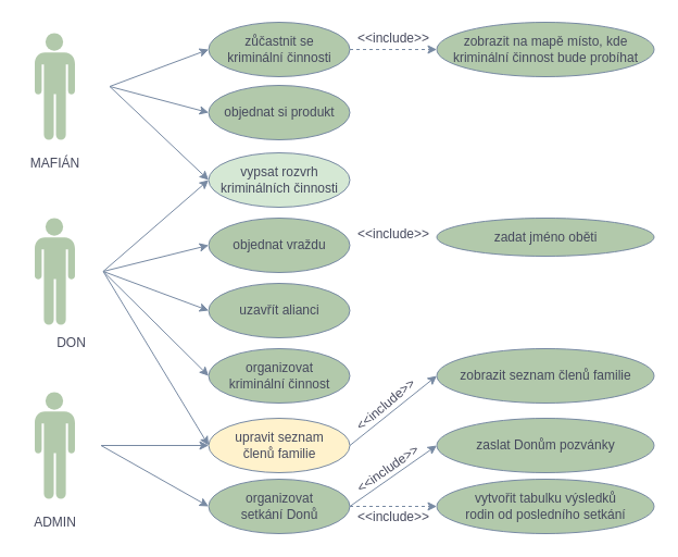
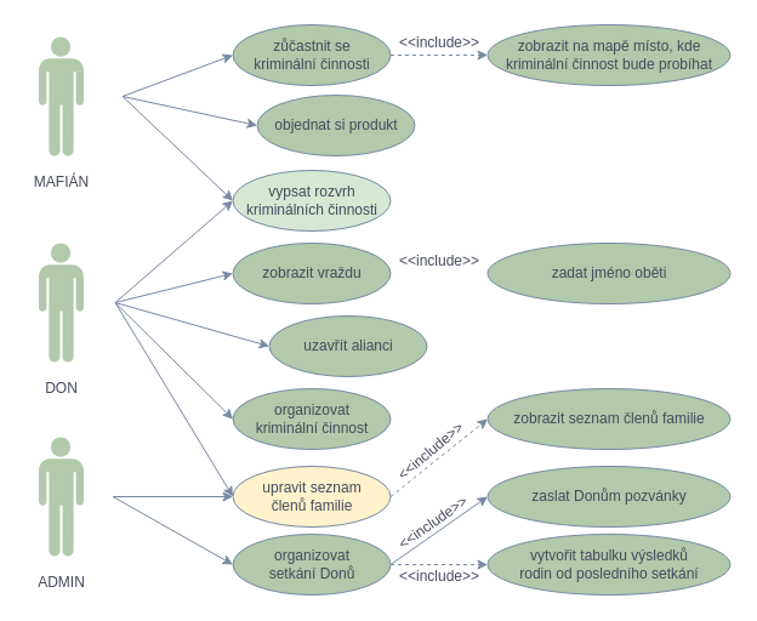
  <mxCell id="0" />
  <mxCell id="1" parent="0" />
  <mxCell id="2" style="edgeStyle=none;rounded=0;orthogonalLoop=1;jettySize=auto;html=1;entryX=0;entryY=0.5;entryDx=0;entryDy=0;strokeColor=#788AA3;fontColor=#46495D;" edge="1" parent="1" target="23"><mxGeometry relative="1" as="geometry"><mxPoint x="101.035" y="96.023" as="targetPoint" /><mxPoint x="100.5" y="79" as="sourcePoint" /></mxGeometry></mxCell>
  <mxCell id="3" style="edgeStyle=none;rounded=0;orthogonalLoop=1;jettySize=auto;html=1;entryX=0;entryY=0.5;entryDx=0;entryDy=0;strokeColor=#788AA3;fontColor=#46495D;" edge="1" parent="1" target="22"><mxGeometry relative="1" as="geometry"><mxPoint x="100.5" y="79" as="sourcePoint" /></mxGeometry></mxCell>
  <mxCell id="4" style="edgeStyle=none;rounded=0;orthogonalLoop=1;jettySize=auto;html=1;entryX=0;entryY=0.5;entryDx=0;entryDy=0;strokeColor=#788AA3;fontColor=#46495D;" edge="1" parent="1" target="19"><mxGeometry relative="1" as="geometry"><mxPoint x="100.5" y="79" as="sourcePoint" /></mxGeometry></mxCell>
  <mxCell id="5" value="" style="shape=mxgraph.signs.people.man_1;html=1;pointerEvents=1;fillColor=#B2C9AB;strokeColor=none;verticalLabelPosition=bottom;verticalAlign=top;align=center;fontColor=#46495D;" vertex="1" parent="1"><mxGeometry x="31.5" y="30" width="37" height="98" as="geometry" /></mxCell>
  <mxCell id="6" style="edgeStyle=none;rounded=0;orthogonalLoop=1;jettySize=auto;html=1;entryX=0;entryY=0.5;entryDx=0;entryDy=0;strokeColor=#788AA3;fontColor=#46495D;" edge="1" parent="1" target="26"><mxGeometry relative="1" as="geometry"><mxPoint x="94.5" y="249" as="sourcePoint" /></mxGeometry></mxCell>
  <mxCell id="7" style="edgeStyle=none;rounded=0;orthogonalLoop=1;jettySize=auto;html=1;entryX=0;entryY=0.5;entryDx=0;entryDy=0;strokeColor=#788AA3;fontColor=#46495D;" edge="1" parent="1" target="25"><mxGeometry relative="1" as="geometry"><mxPoint x="94.5" y="249" as="sourcePoint" /></mxGeometry></mxCell>
  <mxCell id="8" style="edgeStyle=none;rounded=0;orthogonalLoop=1;jettySize=auto;html=1;entryX=0;entryY=0.5;entryDx=0;entryDy=0;strokeColor=#788AA3;fontColor=#46495D;" edge="1" parent="1" target="24"><mxGeometry relative="1" as="geometry"><mxPoint x="94.5" y="249" as="sourcePoint" /></mxGeometry></mxCell>
  <mxCell id="9" style="edgeStyle=none;rounded=0;orthogonalLoop=1;jettySize=auto;html=1;entryX=0;entryY=0.5;entryDx=0;entryDy=0;strokeColor=#788AA3;fontColor=#46495D;" edge="1" parent="1" target="23"><mxGeometry relative="1" as="geometry"><mxPoint x="94.5" y="249" as="sourcePoint" /></mxGeometry></mxCell>
  <mxCell id="10" style="edgeStyle=none;rounded=0;orthogonalLoop=1;jettySize=auto;html=1;entryX=0;entryY=0.5;entryDx=0;entryDy=0;strokeColor=#788AA3;fontColor=#46495D;" edge="1" parent="1" target="29"><mxGeometry relative="1" as="geometry"><mxPoint x="94.5" y="249" as="sourcePoint" /></mxGeometry></mxCell>
  <mxCell id="11" value="" style="shape=mxgraph.signs.people.man_1;html=1;pointerEvents=1;fillColor=#B2C9AB;strokeColor=none;verticalLabelPosition=bottom;verticalAlign=top;align=center;fontColor=#46495D;" vertex="1" parent="1"><mxGeometry x="31.5" y="200" width="37" height="98" as="geometry" /></mxCell>
  <mxCell id="12" style="edgeStyle=none;rounded=0;orthogonalLoop=1;jettySize=auto;html=1;entryX=0;entryY=0.5;entryDx=0;entryDy=0;strokeColor=#788AA3;fontColor=#46495D;" edge="1" parent="1" target="29"><mxGeometry relative="1" as="geometry"><mxPoint x="92.5" y="409" as="sourcePoint" /></mxGeometry></mxCell>
  <mxCell id="13" style="edgeStyle=none;rounded=0;orthogonalLoop=1;jettySize=auto;html=1;entryX=0;entryY=0.5;entryDx=0;entryDy=0;strokeColor=#788AA3;fontColor=#46495D;" edge="1" parent="1" target="31"><mxGeometry relative="1" as="geometry"><mxPoint x="92.5" y="409" as="sourcePoint" /></mxGeometry></mxCell>
  <mxCell id="14" value="" style="shape=mxgraph.signs.people.man_1;html=1;pointerEvents=1;fillColor=#B2C9AB;strokeColor=none;verticalLabelPosition=bottom;verticalAlign=top;align=center;fontColor=#46495D;" vertex="1" parent="1"><mxGeometry x="31.5" y="360" width="37" height="98" as="geometry" /></mxCell>
  <mxCell id="15" value="ADMIN" style="text;html=1;align=center;verticalAlign=middle;resizable=0;points=[];autosize=1;strokeColor=none;fillColor=none;fontColor=#46495D;" vertex="1" parent="1"><mxGeometry x="25" y="470" width="50" height="20" as="geometry" /></mxCell>
- <mxCell id="16" value="DON" style="text;html=1;align=center;verticalAlign=middle;resizable=0;points=[];autosize=1;strokeColor=none;fillColor=none;fontColor=#46495D;" vertex="1" parent="1"><mxGeometry x="45" y="305" width="40" height="20" as="geometry" /></mxCell>
+ <mxCell id="16" value="DON" style="text;html=1;align=center;verticalAlign=middle;resizable=0;points=[];autosize=1;strokeColor=none;fillColor=none;fontColor=#46495D;" vertex="1" parent="1"><mxGeometry x="30" y="310" width="40" height="20" as="geometry" /></mxCell>
  <mxCell id="17" value="MAFIÁN" style="text;html=1;align=center;verticalAlign=middle;resizable=0;points=[];autosize=1;strokeColor=none;fillColor=none;fontColor=#46495D;" vertex="1" parent="1"><mxGeometry x="20" y="140" width="60" height="20" as="geometry" /></mxCell>
  <mxCell id="18" style="edgeStyle=orthogonalEdgeStyle;rounded=0;orthogonalLoop=1;jettySize=auto;html=1;exitX=1;exitY=0.5;exitDx=0;exitDy=0;entryX=0;entryY=0.5;entryDx=0;entryDy=0;dashed=1;strokeColor=#788AA3;fontColor=#46495D;" edge="1" parent="1" source="19" target="20"><mxGeometry relative="1" as="geometry" /></mxCell>
  <mxCell id="19" value="zůčastnit se&lt;br&gt;kriminální činnosti" style="ellipse;whiteSpace=wrap;html=1;fillColor=#B2C9AB;strokeColor=#788AA3;fontColor=#46495D;" vertex="1" parent="1"><mxGeometry x="191.5" y="20" width="130" height="50" as="geometry" /></mxCell>
  <mxCell id="20" value="zobrazit na mapě místo, kde kriminální činnost bude probíhat" style="ellipse;whiteSpace=wrap;html=1;fillColor=#B2C9AB;strokeColor=#788AA3;fontColor=#46495D;" vertex="1" parent="1"><mxGeometry x="401.5" y="20" width="200" height="50" as="geometry" /></mxCell>
  <mxCell id="21" value="&amp;lt;&amp;lt;include&amp;gt;&amp;gt;" style="text;html=1;strokeColor=none;fillColor=none;align=center;verticalAlign=middle;whiteSpace=wrap;rounded=0;fontColor=#46495D;" vertex="1" parent="1"><mxGeometry x="331.5" y="20" width="60" height="30" as="geometry" /></mxCell>
- <mxCell id="22" value="objednat si produkt" style="ellipse;whiteSpace=wrap;html=1;fillColor=#B2C9AB;strokeColor=#788AA3;fontColor=#46495D;" vertex="1" parent="1"><mxGeometry x="191.5" y="78" width="130" height="50" as="geometry" /></mxCell>
+ <mxCell id="22" value="objednat si produkt" style="ellipse;whiteSpace=wrap;html=1;fillColor=#B2C9AB;strokeColor=#788AA3;fontColor=#46495D;" vertex="1" parent="1"><mxGeometry x="211.5" y="78" width="130" height="50" as="geometry" /></mxCell>
  <mxCell id="23" value="vypsat rozvrh kriminálních činnosti" style="ellipse;whiteSpace=wrap;html=1;fillColor=#d5e8d4;strokeColor=#788AA3;fontColor=#46495D;" vertex="1" parent="1"><mxGeometry x="191.5" y="140" width="130" height="50" as="geometry" /></mxCell>
- <mxCell id="24" value="objednat vraždu" style="ellipse;whiteSpace=wrap;html=1;fillColor=#B2C9AB;strokeColor=#788AA3;fontColor=#46495D;" vertex="1" parent="1"><mxGeometry x="191.5" y="200" width="130" height="50" as="geometry" /></mxCell>
- <mxCell id="25" value="uzavřít alianci" style="ellipse;whiteSpace=wrap;html=1;fillColor=#B2C9AB;strokeColor=#788AA3;fontColor=#46495D;" vertex="1" parent="1"><mxGeometry x="191.5" y="260" width="130" height="50" as="geometry" /></mxCell>
+ <mxCell id="24" value="zobrazit vraždu" style="ellipse;whiteSpace=wrap;html=1;fillColor=#B2C9AB;strokeColor=#788AA3;fontColor=#46495D;" vertex="1" parent="1"><mxGeometry x="191.5" y="200" width="130" height="50" as="geometry" /></mxCell>
+ <mxCell id="25" value="uzavřít alianci" style="ellipse;whiteSpace=wrap;html=1;fillColor=#B2C9AB;strokeColor=#788AA3;fontColor=#46495D;" vertex="1" parent="1"><mxGeometry x="221.5" y="260" width="130" height="50" as="geometry" /></mxCell>
  <mxCell id="26" value="organizovat&lt;br&gt;kriminální činnost" style="ellipse;whiteSpace=wrap;html=1;fillColor=#B2C9AB;strokeColor=#788AA3;fontColor=#46495D;" vertex="1" parent="1"><mxGeometry x="191.5" y="320" width="130" height="50" as="geometry" /></mxCell>
- <mxCell id="27" style="rounded=0;orthogonalLoop=1;jettySize=auto;html=1;exitX=1;exitY=0.5;exitDx=0;exitDy=0;entryX=0;entryY=0.5;entryDx=0;entryDy=0;dashed=0;strokeColor=#788AA3;fontColor=#46495D;" edge="1" parent="1" source="29" target="34"><mxGeometry relative="1" as="geometry" /></mxCell>
+ <mxCell id="27" style="rounded=0;orthogonalLoop=1;jettySize=auto;html=1;exitX=1;exitY=0.5;exitDx=0;exitDy=0;entryX=0;entryY=0.5;entryDx=0;entryDy=0;dashed=1;strokeColor=#788AA3;fontColor=#46495D;" edge="1" parent="1" source="29" target="34"><mxGeometry relative="1" as="geometry" /></mxCell>
  <mxCell id="28" style="edgeStyle=none;rounded=0;orthogonalLoop=1;jettySize=auto;html=1;exitX=1;exitY=0.5;exitDx=0;exitDy=0;entryX=0;entryY=0.5;entryDx=0;entryDy=0;dashed=0;strokeColor=#788AA3;fontColor=#46495D;" edge="1" parent="1" source="31" target="35"><mxGeometry relative="1" as="geometry" /></mxCell>
  <mxCell id="29" value="upravit seznam&lt;br&gt;členů familie" style="ellipse;whiteSpace=wrap;html=1;fillColor=#fff2cc;strokeColor=#788AA3;fontColor=#46495D;" vertex="1" parent="1"><mxGeometry x="191.5" y="384" width="130" height="50" as="geometry" /></mxCell>
  <mxCell id="30" style="edgeStyle=none;rounded=0;orthogonalLoop=1;jettySize=auto;html=1;exitX=1;exitY=0.5;exitDx=0;exitDy=0;entryX=0;entryY=0.5;entryDx=0;entryDy=0;dashed=1;strokeColor=#788AA3;fontColor=#46495D;" edge="1" parent="1" source="31" target="36"><mxGeometry relative="1" as="geometry" /></mxCell>
  <mxCell id="31" value="organizovat&lt;br&gt;setkání Donů" style="ellipse;whiteSpace=wrap;html=1;fillColor=#B2C9AB;strokeColor=#788AA3;fontColor=#46495D;" vertex="1" parent="1"><mxGeometry x="191.5" y="440" width="130" height="50" as="geometry" /></mxCell>
- <mxCell id="32" value="zadat jméno oběti" style="ellipse;whiteSpace=wrap;html=1;fillColor=#B2C9AB;strokeColor=#788AA3;fontColor=#46495D;" vertex="1" parent="1"><mxGeometry x="401.5" y="200" width="200" height="35" as="geometry" /></mxCell>
+ <mxCell id="32" value="zadat jméno oběti" style="ellipse;whiteSpace=wrap;html=1;fillColor=#B2C9AB;strokeColor=#788AA3;fontColor=#46495D;" vertex="1" parent="1"><mxGeometry x="401.5" y="200" width="200" height="50" as="geometry" /></mxCell>
  <mxCell id="33" value="&amp;lt;&amp;lt;include&amp;gt;&amp;gt;" style="text;html=1;strokeColor=none;fillColor=none;align=center;verticalAlign=middle;whiteSpace=wrap;rounded=0;fontColor=#46495D;" vertex="1" parent="1"><mxGeometry x="331.5" y="200" width="60" height="30" as="geometry" /></mxCell>
  <mxCell id="34" value="zobrazit seznam členů familie" style="ellipse;whiteSpace=wrap;html=1;fillColor=#B2C9AB;strokeColor=#788AA3;fontColor=#46495D;" vertex="1" parent="1"><mxGeometry x="401.5" y="320" width="200" height="50" as="geometry" /></mxCell>
  <mxCell id="35" value="zaslat Donům pozvánky" style="ellipse;whiteSpace=wrap;html=1;fillColor=#B2C9AB;strokeColor=#788AA3;fontColor=#46495D;" vertex="1" parent="1"><mxGeometry x="401.5" y="384" width="200" height="50" as="geometry" /></mxCell>
  <mxCell id="36" value="vytvořit tabulku výsledků&lt;br&gt;rodin od posledního setkání" style="ellipse;whiteSpace=wrap;html=1;fillColor=#B2C9AB;strokeColor=#788AA3;fontColor=#46495D;" vertex="1" parent="1"><mxGeometry x="401.5" y="440" width="200" height="50" as="geometry" /></mxCell>
  <mxCell id="37" value="&amp;lt;&amp;lt;include&amp;gt;&amp;gt;" style="text;html=1;strokeColor=none;fillColor=none;align=center;verticalAlign=middle;whiteSpace=wrap;rounded=0;rotation=-40;fontColor=#46495D;" vertex="1" parent="1"><mxGeometry x="324.5" y="357" width="60" height="30" as="geometry" /></mxCell>
  <mxCell id="38" value="&amp;lt;&amp;lt;include&amp;gt;&amp;gt;" style="text;html=1;strokeColor=none;fillColor=none;align=center;verticalAlign=middle;whiteSpace=wrap;rounded=0;rotation=-35;fontColor=#46495D;" vertex="1" parent="1"><mxGeometry x="326.5" y="416" width="60" height="30" as="geometry" /></mxCell>
  <mxCell id="39" value="&amp;lt;&amp;lt;include&amp;gt;&amp;gt;" style="text;html=1;strokeColor=none;fillColor=none;align=center;verticalAlign=middle;whiteSpace=wrap;rounded=0;fontColor=#46495D;" vertex="1" parent="1"><mxGeometry x="331.5" y="460" width="60" height="30" as="geometry" /></mxCell>
